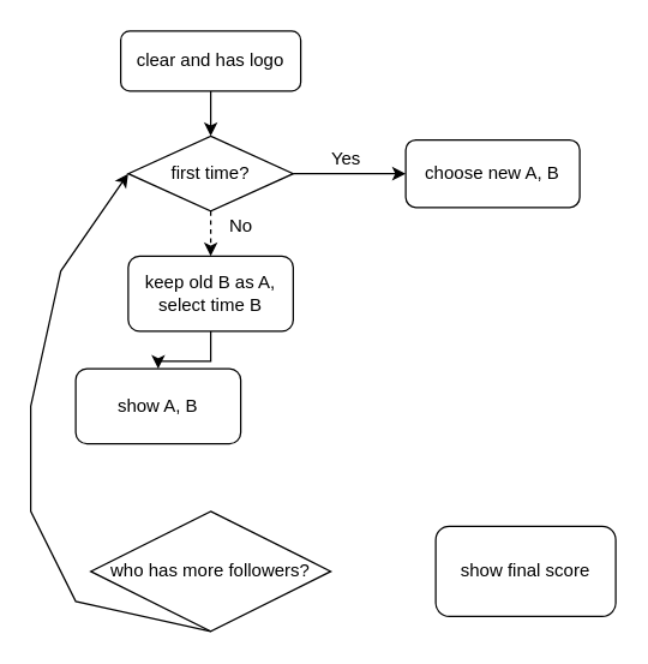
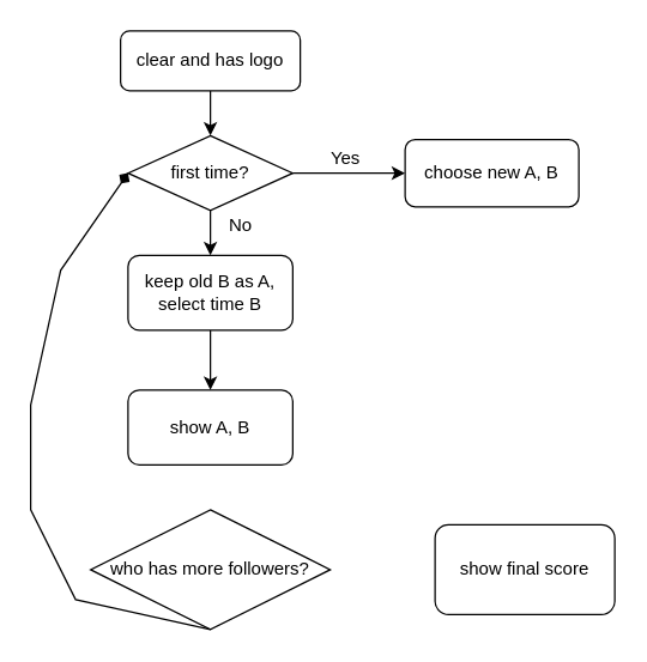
  <mxCell id="0" />
  <mxCell id="1" parent="0" />
  <mxCell id="2" style="edgeStyle=orthogonalEdgeStyle;rounded=0;orthogonalLoop=1;jettySize=auto;html=1;exitX=0.5;exitY=1;exitDx=0;exitDy=0;entryX=0.5;entryY=0;entryDx=0;entryDy=0;" edge="1" parent="1" source="3" target="11"><mxGeometry relative="1" as="geometry" /></mxCell>
  <mxCell id="3" value="clear and has logo" style="rounded=1;whiteSpace=wrap;html=1;fontSize=12;glass=0;strokeWidth=1;shadow=0;" parent="1" vertex="1"><mxGeometry x="80" y="20" width="120" height="40" as="geometry" /></mxCell>
  <mxCell id="4" style="edgeStyle=orthogonalEdgeStyle;rounded=0;orthogonalLoop=1;jettySize=auto;html=1;exitX=0.5;exitY=1;exitDx=0;exitDy=0;entryX=0.5;entryY=0;entryDx=0;entryDy=0;" edge="1" parent="1" source="5" target="6"><mxGeometry relative="1" as="geometry" /></mxCell>
  <mxCell id="5" value="keep old B as A, select time B" style="rounded=1;whiteSpace=wrap;html=1;" vertex="1" parent="1"><mxGeometry x="85" y="170" width="110" height="50" as="geometry" /></mxCell>
- <mxCell id="6" value="show A, B" style="rounded=1;whiteSpace=wrap;html=1;" vertex="1" parent="1"><mxGeometry x="50" y="245" width="110" height="50" as="geometry" /></mxCell>
+ <mxCell id="6" value="show A, B" style="rounded=1;whiteSpace=wrap;html=1;" vertex="1" parent="1"><mxGeometry x="85" y="260" width="110" height="50" as="geometry" /></mxCell>
  <mxCell id="7" value="who has more followers?" style="rhombus;whiteSpace=wrap;html=1;" vertex="1" parent="1"><mxGeometry x="60" y="340" width="160" height="80" as="geometry" /></mxCell>
  <mxCell id="8" value="show final score" style="rounded=1;whiteSpace=wrap;html=1;" vertex="1" parent="1"><mxGeometry x="290" y="350" width="120" height="60" as="geometry" /></mxCell>
  <mxCell id="9" style="edgeStyle=orthogonalEdgeStyle;rounded=0;orthogonalLoop=1;jettySize=auto;html=1;exitX=1;exitY=0.5;exitDx=0;exitDy=0;entryX=0;entryY=0.5;entryDx=0;entryDy=0;" edge="1" parent="1" source="11" target="12"><mxGeometry relative="1" as="geometry" /></mxCell>
- <mxCell id="10" style="edgeStyle=orthogonalEdgeStyle;rounded=0;orthogonalLoop=1;jettySize=auto;html=1;exitX=0.5;exitY=1;exitDx=0;exitDy=0;entryX=0.5;entryY=0;entryDx=0;entryDy=0;dashed=1;" edge="1" parent="1" source="11" target="5"><mxGeometry relative="1" as="geometry" /></mxCell>
+ <mxCell id="10" style="edgeStyle=orthogonalEdgeStyle;rounded=0;orthogonalLoop=1;jettySize=auto;html=1;exitX=0.5;exitY=1;exitDx=0;exitDy=0;entryX=0.5;entryY=0;entryDx=0;entryDy=0;" edge="1" parent="1" source="11" target="5"><mxGeometry relative="1" as="geometry" /></mxCell>
  <mxCell id="11" value="first time?" style="rhombus;whiteSpace=wrap;html=1;" vertex="1" parent="1"><mxGeometry x="85" y="90" width="110" height="50" as="geometry" /></mxCell>
  <mxCell id="12" value="choose new A, B" style="rounded=1;whiteSpace=wrap;html=1;" vertex="1" parent="1"><mxGeometry x="270" y="92.5" width="116" height="45" as="geometry" /></mxCell>
- <mxCell id="13" value="" style="endArrow=classic;html=1;rounded=0;exitX=0.5;exitY=1;exitDx=0;exitDy=0;entryX=0;entryY=0.5;entryDx=0;entryDy=0;" edge="1" parent="1" source="7" target="11"><mxGeometry width="50" height="50" relative="1" as="geometry"><mxPoint x="60" y="370" as="sourcePoint" /><mxPoint x="110" y="320" as="targetPoint" /><Array as="points"><mxPoint x="50" y="400" /><mxPoint x="20" y="340" /><mxPoint x="20" y="270" /><mxPoint x="40" y="180" /></Array></mxGeometry></mxCell>
+ <mxCell id="13" value="" style="endArrow=diamond;html=1;rounded=0;exitX=0.5;exitY=1;exitDx=0;exitDy=0;entryX=0;entryY=0.5;entryDx=0;entryDy=0;" edge="1" parent="1" source="7" target="11"><mxGeometry width="50" height="50" relative="1" as="geometry"><mxPoint x="60" y="370" as="sourcePoint" /><mxPoint x="110" y="320" as="targetPoint" /><Array as="points"><mxPoint x="50" y="400" /><mxPoint x="20" y="340" /><mxPoint x="20" y="270" /><mxPoint x="40" y="180" /></Array></mxGeometry></mxCell>
  <mxCell id="14" value="Yes" style="text;html=1;align=center;verticalAlign=middle;resizable=0;points=[];autosize=1;strokeColor=none;fillColor=none;" vertex="1" parent="1"><mxGeometry x="210" y="90" width="40" height="30" as="geometry" /></mxCell>
  <mxCell id="15" value="No" style="text;html=1;align=center;verticalAlign=middle;resizable=0;points=[];autosize=1;strokeColor=none;fillColor=none;" vertex="1" parent="1"><mxGeometry x="140" y="135" width="40" height="30" as="geometry" /></mxCell>
